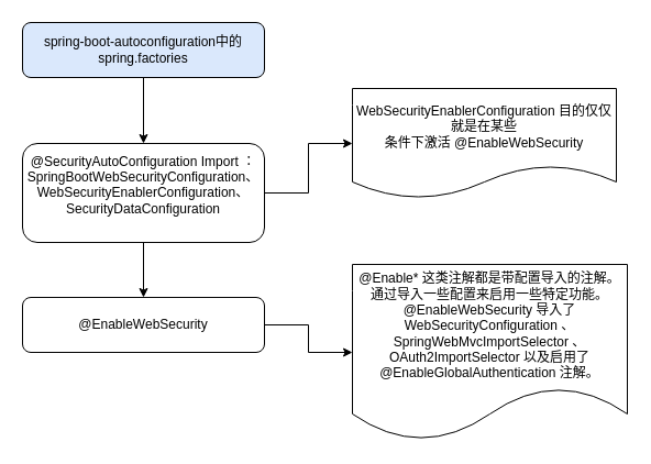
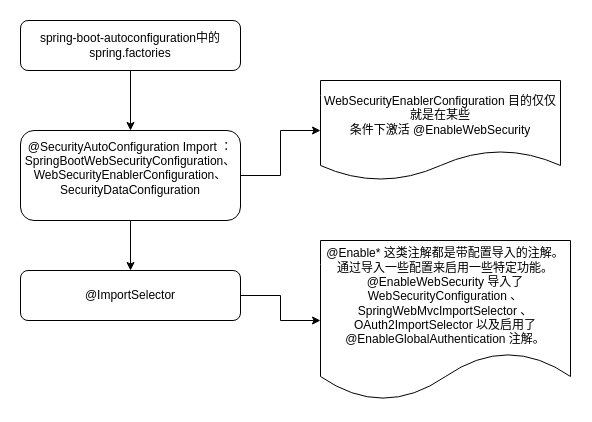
  <mxCell id="0" />
  <mxCell id="1" parent="0" />
  <mxCell id="2" style="edgeStyle=orthogonalEdgeStyle;rounded=0;orthogonalLoop=1;jettySize=auto;html=1;entryX=0.5;entryY=0;entryDx=0;entryDy=0;" edge="1" parent="1" source="3" target="6"><mxGeometry relative="1" as="geometry" /></mxCell>
- <mxCell id="3" value="spring-boot-autoconfiguration中的spring.factories" style="rounded=1;whiteSpace=wrap;html=1;fillColor=#dae8fc;" vertex="1" parent="1"><mxGeometry x="20" y="20" width="220" height="50" as="geometry" /></mxCell>
+ <mxCell id="3" value="spring-boot-autoconfiguration中的spring.factories" style="rounded=1;whiteSpace=wrap;html=1;" vertex="1" parent="1"><mxGeometry x="20" y="20" width="220" height="50" as="geometry" /></mxCell>
  <mxCell id="4" style="edgeStyle=orthogonalEdgeStyle;rounded=0;orthogonalLoop=1;jettySize=auto;html=1;" edge="1" parent="1" source="6" target="9"><mxGeometry relative="1" as="geometry" /></mxCell>
  <mxCell id="5" style="edgeStyle=orthogonalEdgeStyle;rounded=0;orthogonalLoop=1;jettySize=auto;html=1;" edge="1" parent="1" source="6" target="8"><mxGeometry relative="1" as="geometry" /></mxCell>
  <mxCell id="6" value="@SecurityAutoConfiguration Import ：SpringBootWebSecurityConfiguration、&lt;br&gt;WebSecurityEnablerConfiguration、&lt;br&gt;SecurityDataConfiguration&lt;br&gt;&lt;span style=&quot;color: rgba(0 , 0 , 0 , 0) ; font-family: monospace ; font-size: 0px&quot;&gt;%3CmxGraphModel%3E%3Croot%3E%3CmxCell%20id%3D%220%22%2F%3E%3CmxCell%20id%3D%221%22%20parent%3D%220%22%2F%3E%3CmxCell%20id%3D%222%22%20value%3D%22SecurityAutoConfiguration%22%20style%3D%22rounded%3D1%3BwhiteSpace%3Dwrap%3Bhtml%3D1%3B%22%20vertex%3D%221%22%20parent%3D%221%22%3E%3CmxGeometry%20x%3D%22220%22%20y%3D%22200%22%20width%3D%22220%22%20height%3D%2250%22%20as%3D%22geometry%22%2F%3E%3C%2FmxCell%3E%3C%2Froot%3E%3C%2FmxGraphModel%3E&lt;/span&gt;&lt;font color=&quot;rgba(0, 0, 0, 0)&quot; face=&quot;monospace&quot;&gt;&lt;span style=&quot;font-size: 0px&quot;&gt;WebSecurityEnablerConfiguration&lt;/span&gt;&lt;/font&gt;" style="rounded=1;whiteSpace=wrap;html=1;" vertex="1" parent="1"><mxGeometry x="20" y="130" width="220" height="90" as="geometry" /></mxCell>
  <mxCell id="7" style="edgeStyle=orthogonalEdgeStyle;rounded=0;orthogonalLoop=1;jettySize=auto;html=1;" edge="1" parent="1" source="8" target="10"><mxGeometry relative="1" as="geometry" /></mxCell>
- <mxCell id="8" value="@EnableWebSecurity" style="rounded=1;whiteSpace=wrap;html=1;" vertex="1" parent="1"><mxGeometry x="20" y="270" width="220" height="50" as="geometry" /></mxCell>
+ <mxCell id="8" value="@ImportSelector" style="rounded=1;whiteSpace=wrap;html=1;" vertex="1" parent="1"><mxGeometry x="20" y="270" width="220" height="50" as="geometry" /></mxCell>
  <mxCell id="9" value="&lt;div&gt;WebSecurityEnablerConfiguration 目的仅仅就是在某些&lt;/div&gt;&lt;div&gt;条件下激活 @EnableWebSecurity&lt;/div&gt;" style="shape=document;whiteSpace=wrap;html=1;boundedLbl=1;" vertex="1" parent="1"><mxGeometry x="320" y="80" width="240" height="100" as="geometry" /></mxCell>
  <mxCell id="10" value="&lt;div&gt;@Enable* 这类注解都是带配置导入的注解。通过导入一些配置来启用一些特定功能。&lt;/div&gt;&lt;div&gt;@EnableWebSecurity 导入了 WebSecurityConfiguration 、 SpringWebMvcImportSelector 、 OAuth2ImportSelector 以及启用了 @EnableGlobalAuthentication 注解。&lt;/div&gt;" style="shape=document;whiteSpace=wrap;html=1;boundedLbl=1;" vertex="1" parent="1"><mxGeometry x="320" y="240" width="250" height="160" as="geometry" /></mxCell>
